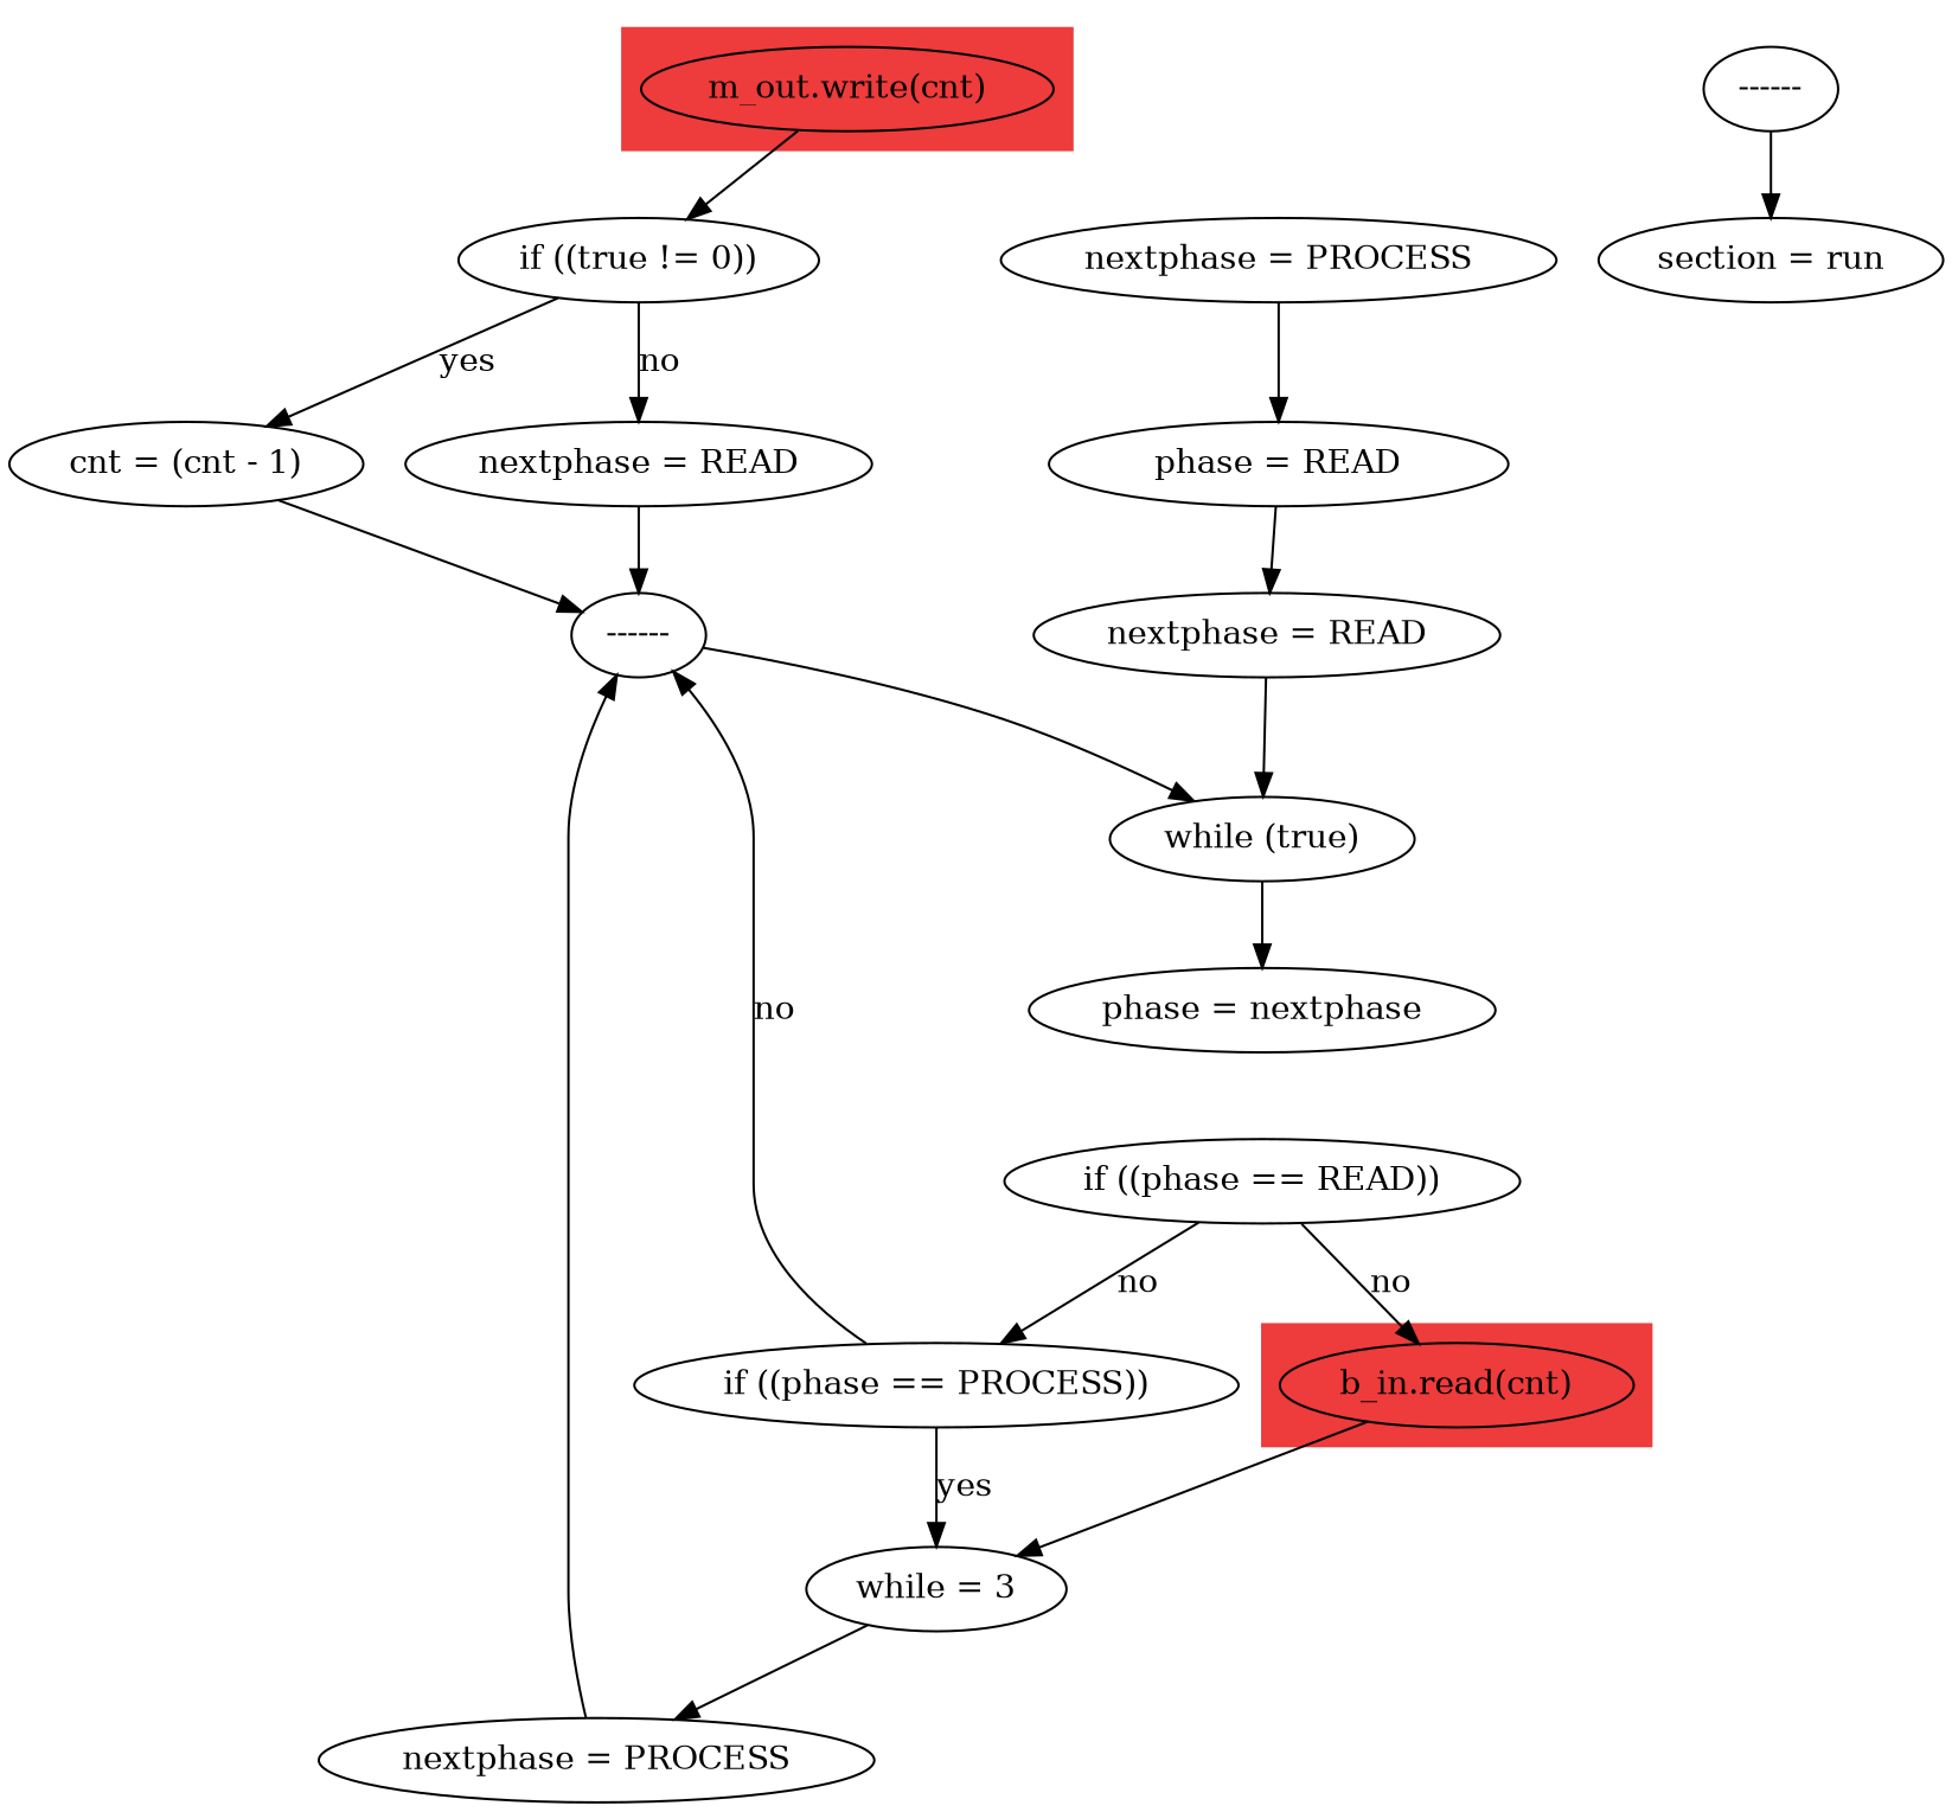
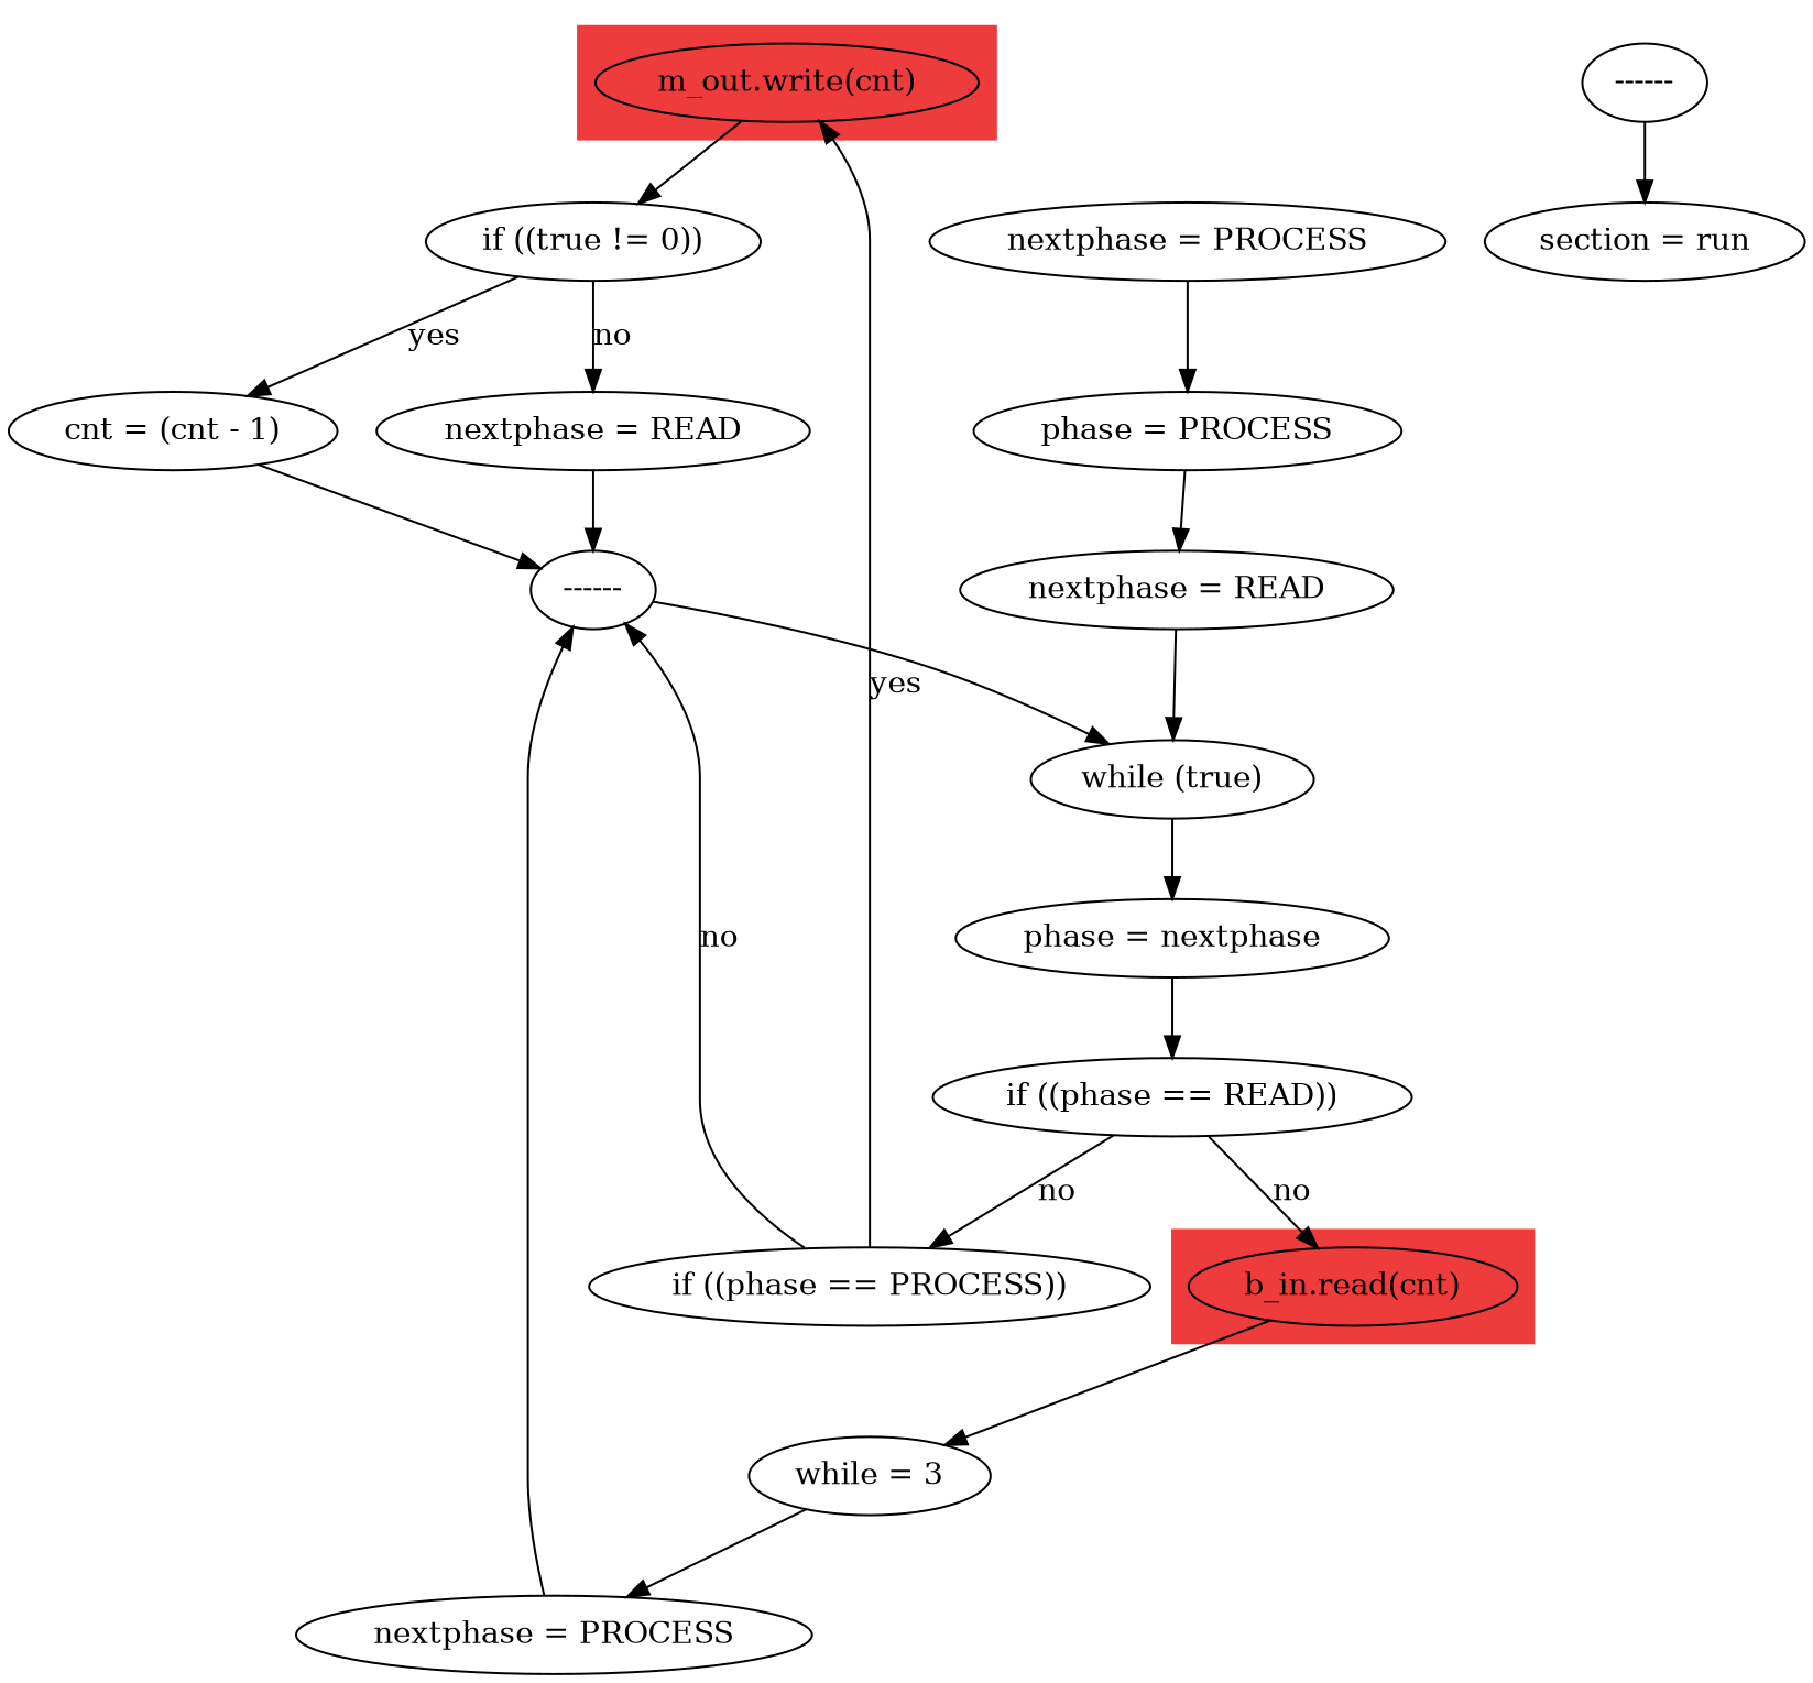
  digraph {
    rankdir=TD
    n1 [label="m_out.write(cnt)"]
    n2 [label="b_in.read(cnt)"]
    n3 [label="if ((true != 0))"]
    n4 [label="while = 3"]
    n5 [label="------"]
    n6 [label="section = run"]
    n7 [label="nextphase = PROCESS"]
-   n8 [label="phase = READ"]
+   n8 [label="phase = PROCESS"]
    n9 [label="nextphase = READ"]
    n10 [label="while (true)"]
    n11 [label="phase = nextphase"]
    n12 [label="if ((phase == READ))"]
    n13 [label="if ((phase == PROCESS))"]
    n14 [label="------"]
    n15 [label="nextphase = PROCESS"]
    n16 [label="cnt = (cnt - 1)"]
    n17 [label="nextphase = READ"]
    subgraph cluster_1 {
      color=brown2
      style=filled
      n1
    }
    subgraph cluster_2 {
      color=brown2
      style=filled
      n2
    }
    n1 -> n3
    n2 -> n4
    n3 -> n16 [label=yes]
    n3 -> n17 [label=no]
    n4 -> n15
    n5 -> n6
    n7 -> n8
    n8 -> n9
    n9 -> n10
    n10 -> n11
+   n11 -> n12
    n12 -> n2 [label=no]
    n12 -> n13 [label=no]
-   n13 -> n4 [label=yes]
+   n13 -> n1 [label=yes]
    n13 -> n14 [label=no]
    n14 -> n10
    n15 -> n14
    n16 -> n14
    n17 -> n14
  }
